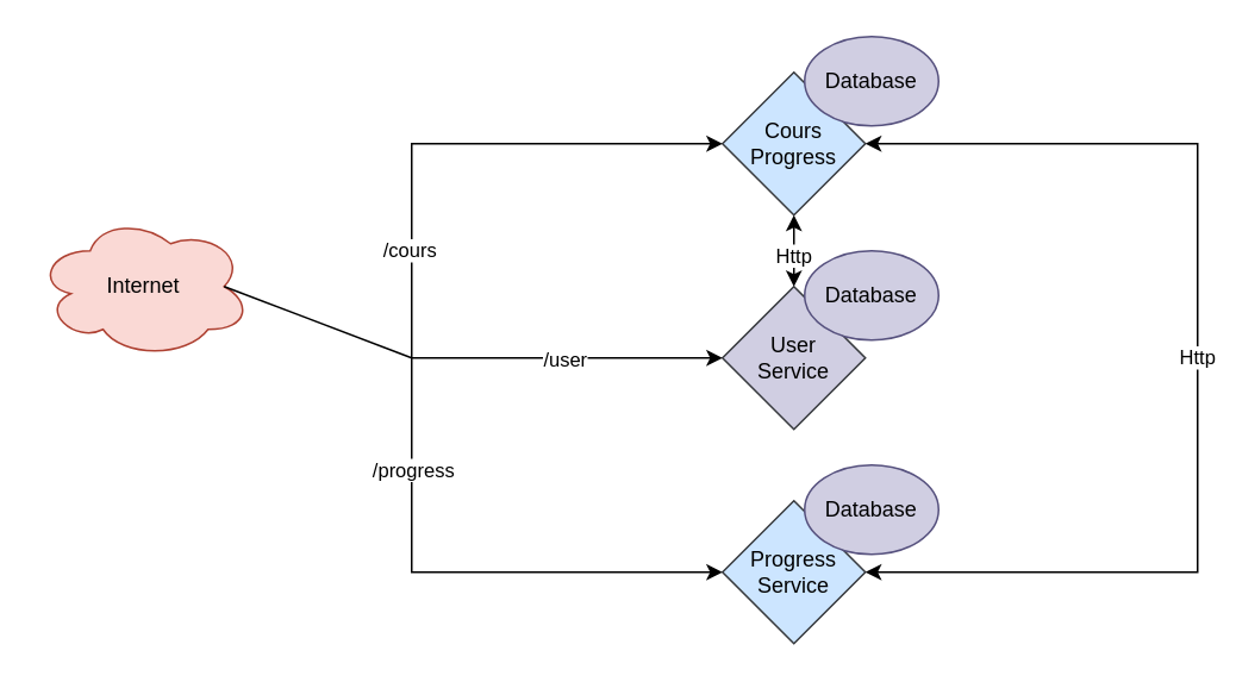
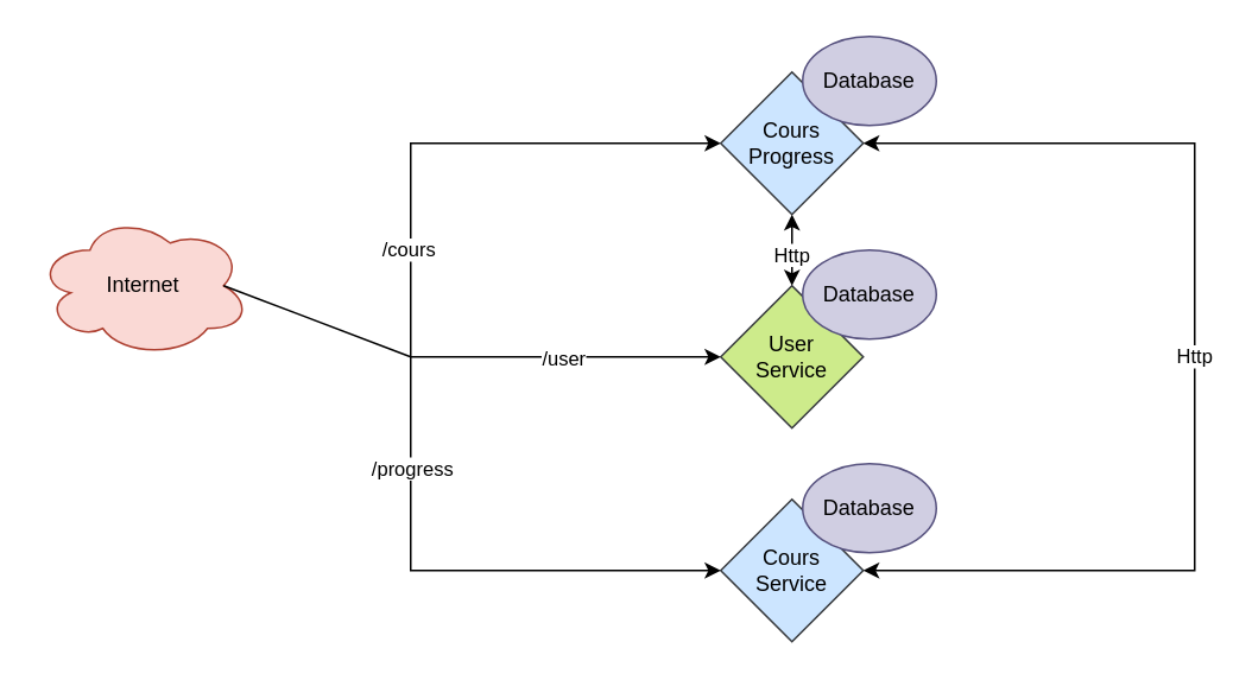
  <mxCell id="0" />
  <mxCell id="1" parent="0" />
  <mxCell id="2" value="Internet" style="ellipse;shape=cloud;whiteSpace=wrap;html=1;fillColor=#fad9d5;strokeColor=#ae4132;" vertex="1" parent="1"><mxGeometry x="20" y="120" width="120" height="80" as="geometry" /></mxCell>
- <mxCell id="3" value="User&lt;br&gt;Service" style="rhombus;whiteSpace=wrap;html=1;fillColor=#d0cee2;strokeColor=#36393d;" vertex="1" parent="1"><mxGeometry x="404" y="160" width="80" height="80" as="geometry" /></mxCell>
+ <mxCell id="3" value="User&lt;br&gt;Service" style="rhombus;whiteSpace=wrap;html=1;fillColor=#cdeb8b;strokeColor=#36393d;" vertex="1" parent="1"><mxGeometry x="404" y="160" width="80" height="80" as="geometry" /></mxCell>
  <mxCell id="4" value="Cours&lt;br&gt;Progress" style="rhombus;whiteSpace=wrap;html=1;fillColor=#cce5ff;strokeColor=#36393d;" vertex="1" parent="1"><mxGeometry x="404" y="40" width="80" height="80" as="geometry" /></mxCell>
- <mxCell id="5" value="Progress&lt;br&gt;Service" style="rhombus;whiteSpace=wrap;html=1;fillColor=#cce5ff;strokeColor=#36393d;" vertex="1" parent="1"><mxGeometry x="404" y="280" width="80" height="80" as="geometry" /></mxCell>
+ <mxCell id="5" value="Cours&lt;br&gt;Service" style="rhombus;whiteSpace=wrap;html=1;fillColor=#cce5ff;strokeColor=#36393d;" vertex="1" parent="1"><mxGeometry x="404" y="280" width="80" height="80" as="geometry" /></mxCell>
  <mxCell id="6" value="" style="endArrow=classic;startArrow=classic;html=1;rounded=0;entryX=0.5;entryY=1;entryDx=0;entryDy=0;" edge="1" parent="1" target="4"><mxGeometry width="50" height="50" relative="1" as="geometry"><mxPoint x="444" y="160" as="sourcePoint" /><mxPoint x="454" y="250" as="targetPoint" /></mxGeometry></mxCell>
  <mxCell id="7" value="Http" style="edgeLabel;html=1;align=center;verticalAlign=middle;resizable=0;points=[];" vertex="1" connectable="0" parent="6"><mxGeometry x="-0.1" y="1" relative="1" as="geometry"><mxPoint as="offset" /></mxGeometry></mxCell>
  <mxCell id="8" value="Http" style="endArrow=classic;startArrow=classic;html=1;rounded=0;exitX=1;exitY=0.5;exitDx=0;exitDy=0;entryX=1;entryY=0.5;entryDx=0;entryDy=0;" edge="1" parent="1" source="5" target="4"><mxGeometry width="50" height="50" relative="1" as="geometry"><mxPoint x="420" y="240" as="sourcePoint" /><mxPoint x="470" y="190" as="targetPoint" /><Array as="points"><mxPoint x="670" y="320" /><mxPoint x="670" y="200" /><mxPoint x="670" y="80" /></Array></mxGeometry></mxCell>
  <mxCell id="9" value="" style="endArrow=classic;startArrow=classic;html=1;rounded=0;exitX=0;exitY=0.5;exitDx=0;exitDy=0;entryX=0;entryY=0.5;entryDx=0;entryDy=0;" edge="1" parent="1" source="5" target="4"><mxGeometry width="50" height="50" relative="1" as="geometry"><mxPoint x="420" y="240" as="sourcePoint" /><mxPoint x="470" y="190" as="targetPoint" /><Array as="points"><mxPoint x="230" y="320" /><mxPoint x="230" y="200" /><mxPoint x="230" y="80" /></Array></mxGeometry></mxCell>
  <mxCell id="10" value="/cours" style="edgeLabel;html=1;align=center;verticalAlign=middle;resizable=0;points=[];" vertex="1" connectable="0" parent="9"><mxGeometry x="0.207" y="2" relative="1" as="geometry"><mxPoint as="offset" /></mxGeometry></mxCell>
  <mxCell id="11" value="/progress" style="edgeLabel;html=1;align=center;verticalAlign=middle;resizable=0;points=[];" vertex="1" connectable="0" parent="9"><mxGeometry x="-0.211" relative="1" as="geometry"><mxPoint as="offset" /></mxGeometry></mxCell>
  <mxCell id="12" value="" style="endArrow=none;html=1;rounded=0;exitX=0.875;exitY=0.5;exitDx=0;exitDy=0;exitPerimeter=0;" edge="1" parent="1" source="2"><mxGeometry width="50" height="50" relative="1" as="geometry"><mxPoint x="300" y="240" as="sourcePoint" /><mxPoint x="230" y="200" as="targetPoint" /></mxGeometry></mxCell>
  <mxCell id="13" value="" style="endArrow=classic;html=1;rounded=0;entryX=0;entryY=0.5;entryDx=0;entryDy=0;" edge="1" parent="1" target="3"><mxGeometry width="50" height="50" relative="1" as="geometry"><mxPoint x="230" y="200" as="sourcePoint" /><mxPoint x="350" y="190" as="targetPoint" /></mxGeometry></mxCell>
  <mxCell id="14" value="/user" style="edgeLabel;html=1;align=center;verticalAlign=middle;resizable=0;points=[];" vertex="1" connectable="0" parent="13"><mxGeometry x="-0.025" relative="1" as="geometry"><mxPoint as="offset" /></mxGeometry></mxCell>
  <mxCell id="15" value="Database" style="ellipse;whiteSpace=wrap;html=1;fillColor=#d0cee2;strokeColor=#56517e;" vertex="1" parent="1"><mxGeometry x="450" y="20" width="75" height="50" as="geometry" /></mxCell>
  <mxCell id="16" value="Database" style="ellipse;whiteSpace=wrap;html=1;fillColor=#d0cee2;strokeColor=#56517e;" vertex="1" parent="1"><mxGeometry x="450" y="140" width="75" height="50" as="geometry" /></mxCell>
  <mxCell id="17" value="Database" style="ellipse;whiteSpace=wrap;html=1;fillColor=#d0cee2;strokeColor=#56517e;" vertex="1" parent="1"><mxGeometry x="450" y="260" width="75" height="50" as="geometry" /></mxCell>
